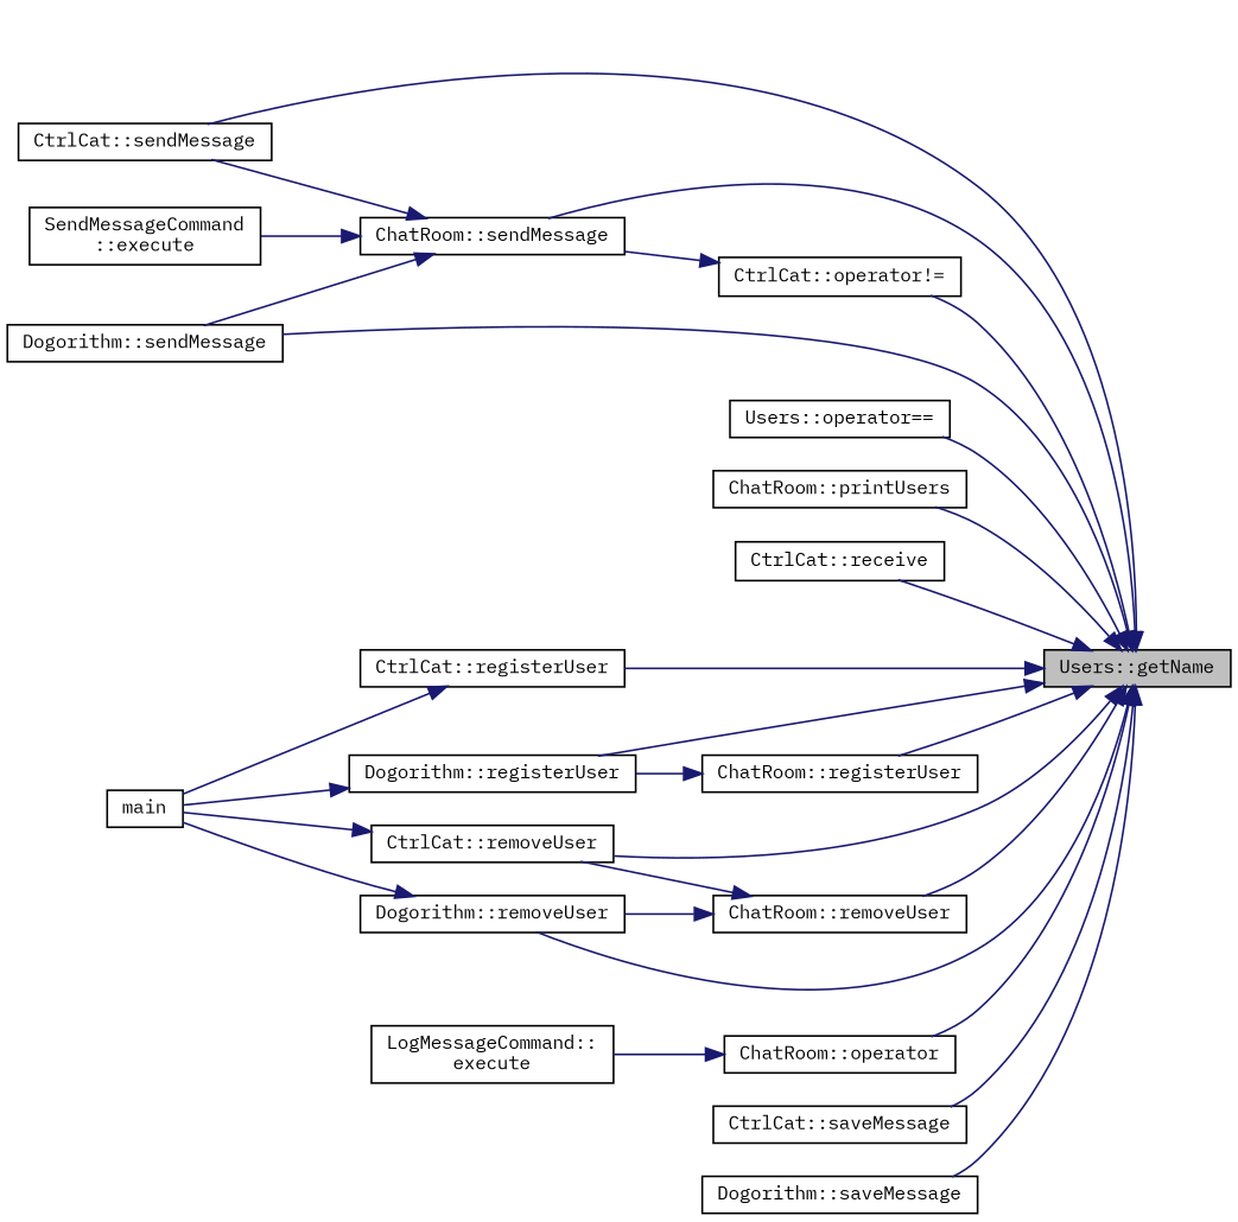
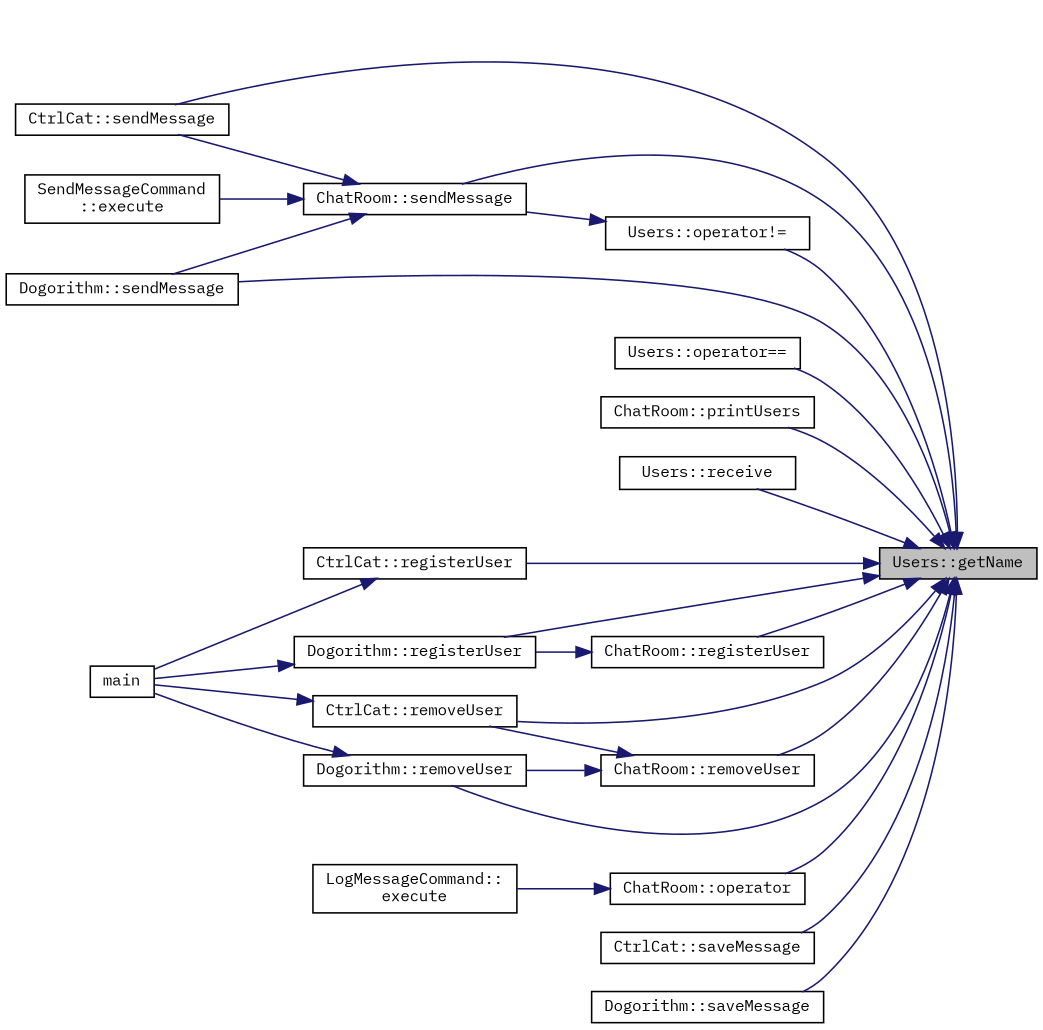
  digraph {
    fontname="IBM Plex Mono"
    rankdir=RL
    node [color=black fillcolor=white fontname="IBM Plex Mono" fontsize=10 shape=record style=filled]
    edge [color=midnightblue dir=back fontname="IBM Plex Mono" fontsize=10 labelfontname=Helvetica labelfontsize=10 style=solid]
    n1 [fillcolor=grey75 fontcolor=black height=0.2 label="Users::getName" width=0.4]
-   n2 [height=0.2 label="CtrlCat::operator!=" width=0.4]
+   n2 [height=0.2 label="Users::operator!=" width=0.4]
    n3 [height=0.2 label="Users::operator==" width=0.4]
    n4 [height=0.2 label="ChatRoom::printUsers" width=0.4]
-   n5 [height=0.2 label="CtrlCat::receive" width=0.4]
+   n5 [height=0.2 label="Users::receive" width=0.4]
    n6 [height=0.2 label="ChatRoom::sendMessage" width=0.4]
    n7 [height=0.2 label="CtrlCat::sendMessage" width=0.4]
    n8 [height=0.2 label="Dogorithm::sendMessage" width=0.4]
    n9 [height=0.2 label="ChatRoom::registerUser" width=0.4]
    n10 [height=0.2 label="CtrlCat::registerUser" width=0.4]
    n11 [height=0.2 label="Dogorithm::registerUser" width=0.4]
    n12 [height=0.2 label="ChatRoom::removeUser" width=0.4]
    n13 [height=0.2 label="CtrlCat::removeUser" width=0.4]
    n14 [height=0.2 label="Dogorithm::removeUser" width=0.4]
    n15 [height=0.2 label="ChatRoom::operator" width=0.4]
    n16 [height=0.2 label="CtrlCat::saveMessage" width=0.4]
    n17 [height=0.2 label="Dogorithm::saveMessage" width=0.4]
    n18 [height=0.2 label="SendMessageCommand\l::execute" width=0.4]
    n19 [height=0.2 label=main width=0.4]
    n20 [height=0.2 label="LogMessageCommand::\lexecute" width=0.4]
    n1 -> n2
    n1 -> n3
    n1 -> n4
    n1 -> n5
    n1 -> n6
    n1 -> n7
    n1 -> n8
    n1 -> n9
    n1 -> n10
    n1 -> n11
    n1 -> n12
    n1 -> n13
    n1 -> n14
    n1 -> n15
    n1 -> n16
    n1 -> n17
    n2 -> n6
    n6 -> n7
    n6 -> n8
    n6 -> n18
    n9 -> n11
    n10 -> n19
    n11 -> n19
    n12 -> n13
    n12 -> n14
    n13 -> n19
    n14 -> n19
    n15 -> n20
  }
